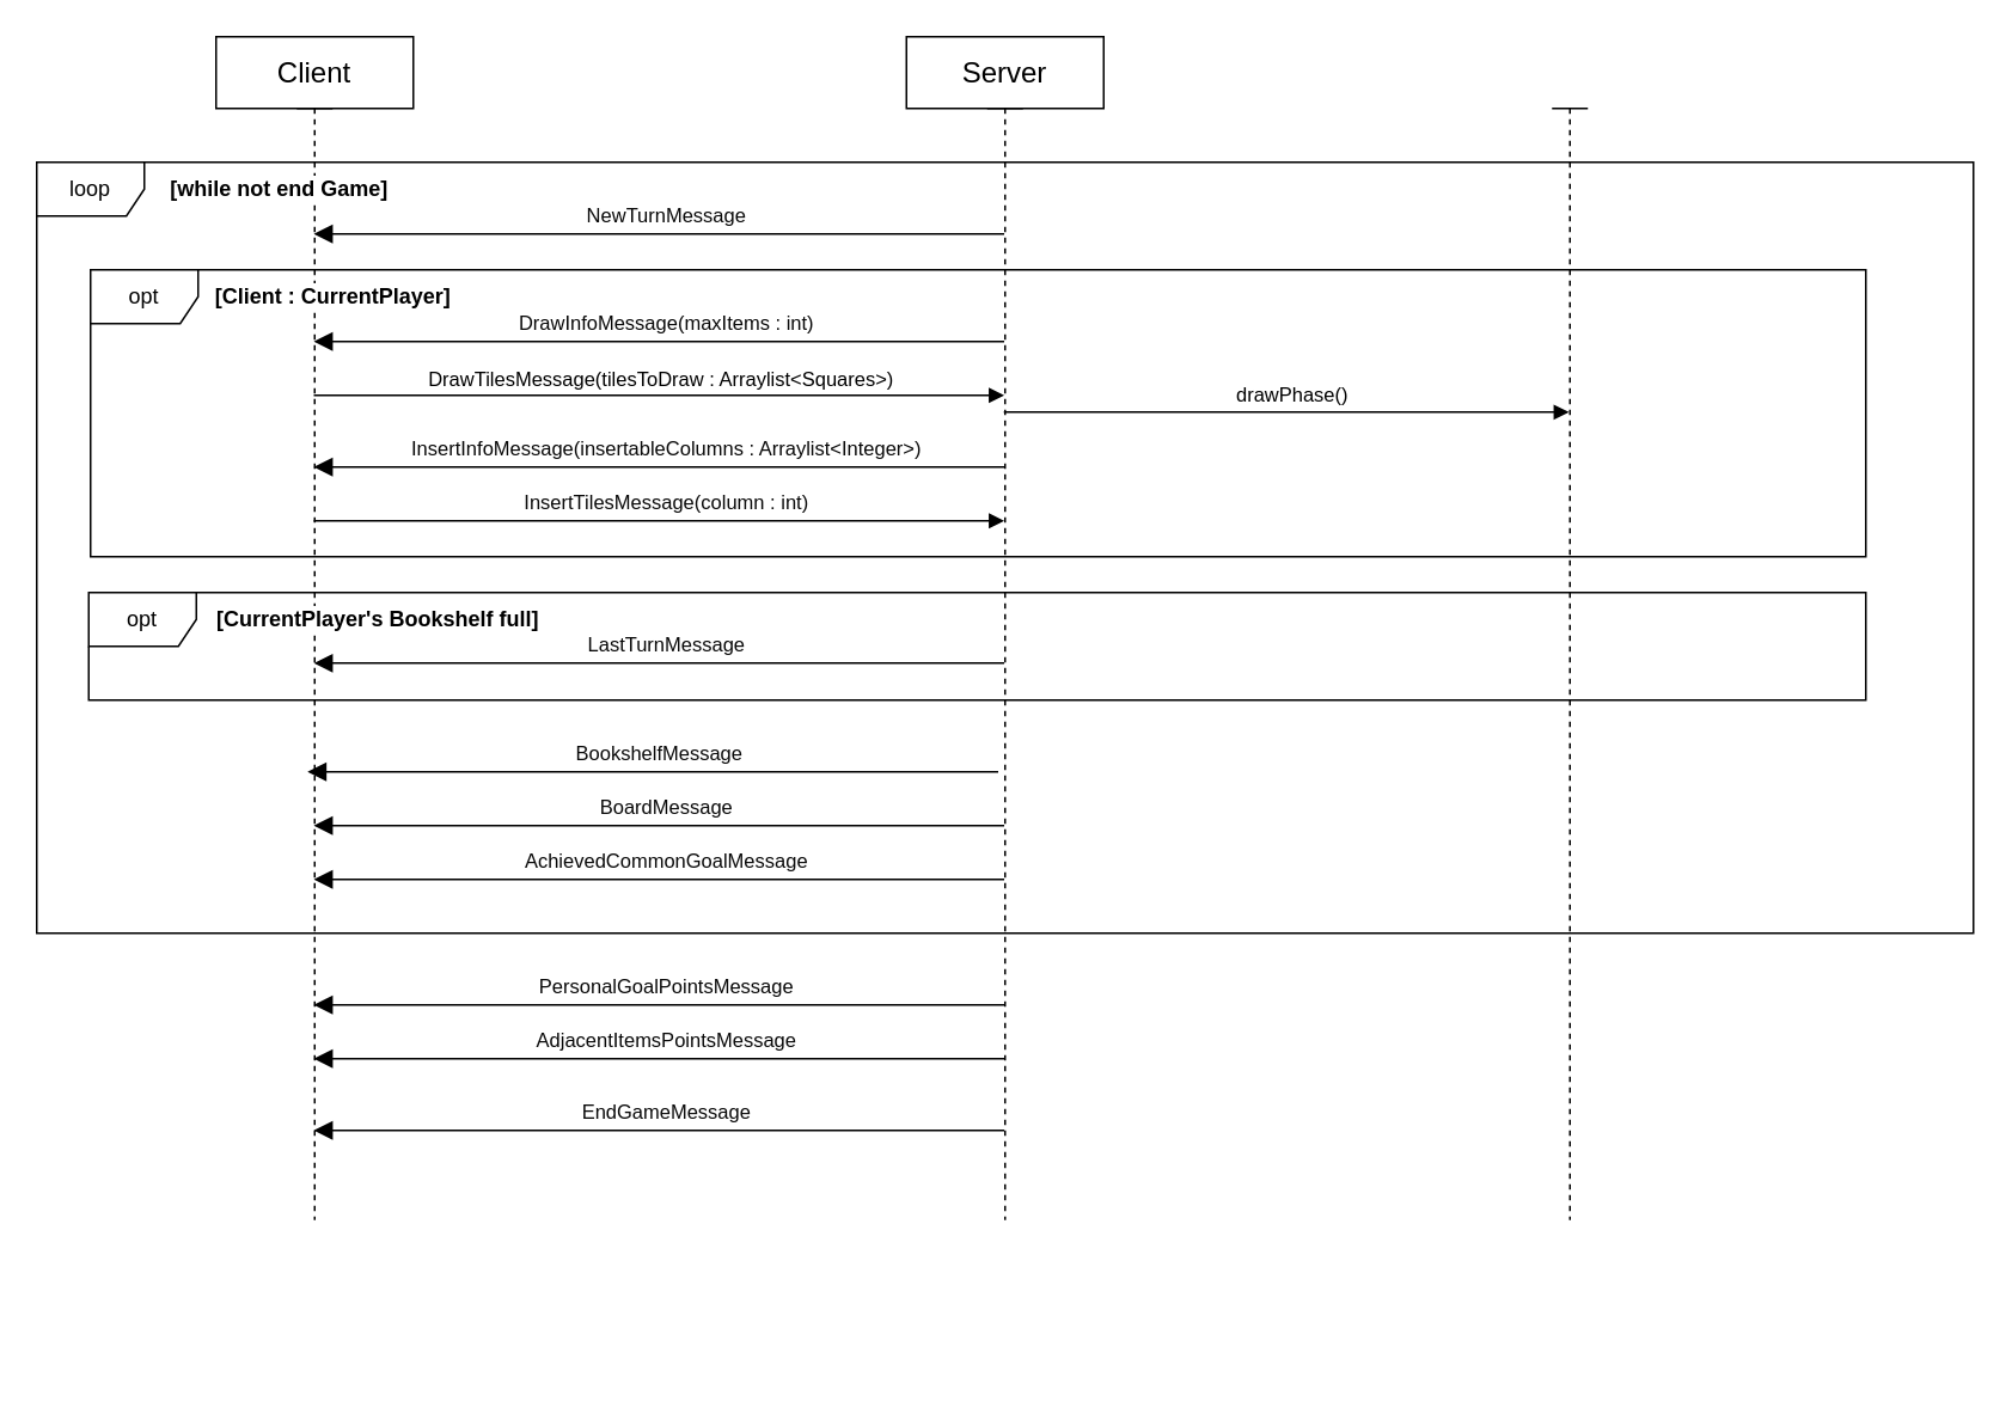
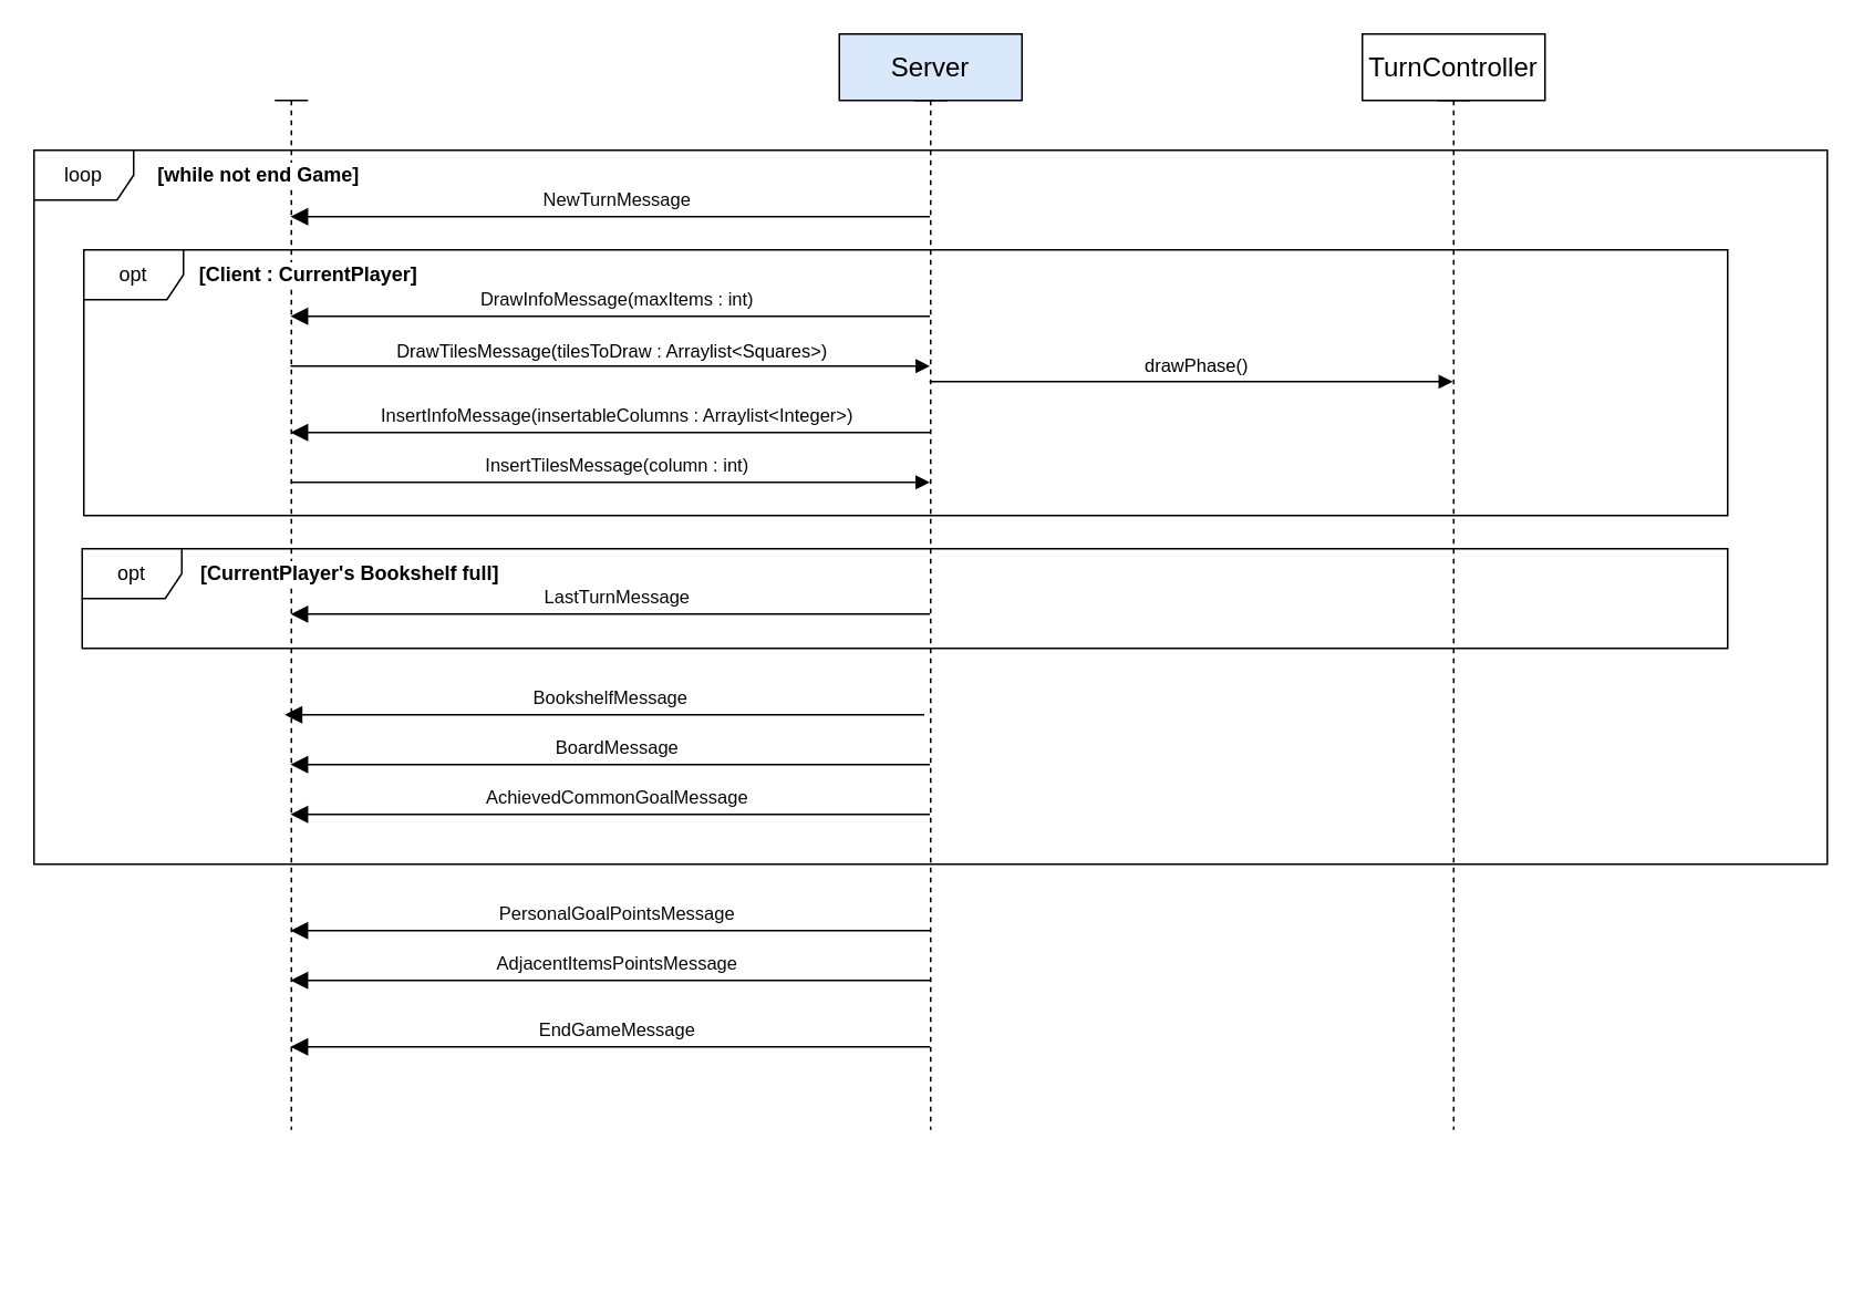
  <mxCell id="0" />
  <mxCell id="1" parent="0" />
  <mxCell id="2" value="loop" style="shape=umlFrame;whiteSpace=wrap;html=1;pointerEvents=0;" parent="1" vertex="1"><mxGeometry x="20" y="90" width="1080" height="430" as="geometry" /></mxCell>
- <mxCell id="3" value="Client" style="html=1;whiteSpace=wrap;fontSize=16;" parent="1" vertex="1"><mxGeometry x="120" y="20" width="110" height="40" as="geometry" /></mxCell>
- <mxCell id="4" value="Server" style="html=1;whiteSpace=wrap;fontSize=16;" parent="1" vertex="1"><mxGeometry x="505" y="20" width="110" height="40" as="geometry" /></mxCell>
+ <mxCell id="4" value="Server" style="html=1;whiteSpace=wrap;fontSize=16;fillColor=#dae8fc;" parent="1" vertex="1"><mxGeometry x="505" y="20" width="110" height="40" as="geometry" /></mxCell>
  <mxCell id="5" value="" style="shape=umlLifeline;perimeter=lifelinePerimeter;whiteSpace=wrap;html=1;container=1;dropTarget=0;collapsible=0;recursiveResize=0;outlineConnect=0;portConstraint=eastwest;newEdgeStyle={&quot;edgeStyle&quot;:&quot;elbowEdgeStyle&quot;,&quot;elbow&quot;:&quot;vertical&quot;,&quot;curved&quot;:0,&quot;rounded&quot;:0};participant=umlActor;size=0;" parent="1" vertex="1"><mxGeometry x="165" y="60" width="20" height="620" as="geometry" /></mxCell>
  <mxCell id="6" value="" style="shape=umlLifeline;perimeter=lifelinePerimeter;whiteSpace=wrap;html=1;container=1;dropTarget=0;collapsible=0;recursiveResize=0;outlineConnect=0;portConstraint=eastwest;newEdgeStyle={&quot;edgeStyle&quot;:&quot;elbowEdgeStyle&quot;,&quot;elbow&quot;:&quot;vertical&quot;,&quot;curved&quot;:0,&quot;rounded&quot;:0};participant=umlActor;size=0;" parent="1" vertex="1"><mxGeometry x="550" y="60" width="20" height="620" as="geometry" /></mxCell>
  <mxCell id="7" value="[while not end Game]" style="text;html=1;align=center;verticalAlign=middle;resizable=0;points=[];autosize=1;strokeColor=none;fillColor=none;fontStyle=1;labelBackgroundColor=default;" parent="1" vertex="1"><mxGeometry x="85" y="90" width="140" height="30" as="geometry" /></mxCell>
  <mxCell id="8" value="&lt;div style=&quot;color: rgb(8, 8, 8);&quot;&gt;&lt;pre style=&quot;&quot;&gt;&lt;font face=&quot;Helvetica&quot;&gt;NewTurnMessage&lt;/font&gt;&lt;/pre&gt;&lt;/div&gt;" style="html=1;verticalAlign=bottom;endArrow=block;endSize=8;edgeStyle=elbowEdgeStyle;elbow=vertical;curved=0;rounded=0;labelBackgroundColor=none;endFill=1;" parent="1" source="6" target="5" edge="1"><mxGeometry x="-0.014" y="10" relative="1" as="geometry"><mxPoint x="650" y="190" as="sourcePoint" /><mxPoint x="225" y="190" as="targetPoint" /><Array as="points"><mxPoint x="490" y="130" /><mxPoint x="340" y="190" /></Array><mxPoint x="1" as="offset" /></mxGeometry></mxCell>
  <mxCell id="9" value="&lt;div style=&quot;color: rgb(8, 8, 8);&quot;&gt;&lt;pre style=&quot;&quot;&gt;&lt;font face=&quot;Helvetica&quot;&gt;DrawInfoMessage(maxItems : int)&lt;/font&gt;&lt;/pre&gt;&lt;/div&gt;" style="html=1;verticalAlign=bottom;endArrow=block;endSize=8;edgeStyle=elbowEdgeStyle;elbow=vertical;curved=0;rounded=0;labelBackgroundColor=none;endFill=1;" parent="1" source="6" target="5" edge="1"><mxGeometry x="-0.014" y="10" relative="1" as="geometry"><mxPoint x="330" y="180" as="sourcePoint" /><mxPoint x="-95" y="180" as="targetPoint" /><Array as="points"><mxPoint x="540" y="190" /><mxPoint x="300" y="170" /><mxPoint x="460" y="160" /><mxPoint x="220" y="180" /><mxPoint x="70" y="240" /></Array><mxPoint x="1" as="offset" /></mxGeometry></mxCell>
  <mxCell id="10" value="DrawTilesMessage(tilesToDraw : Arraylist&amp;lt;Squares&amp;gt;)" style="html=1;verticalAlign=bottom;endArrow=block;edgeStyle=elbowEdgeStyle;elbow=vertical;curved=0;rounded=0;" parent="1" source="5" target="6" edge="1"><mxGeometry x="0.002" width="80" relative="1" as="geometry"><mxPoint x="180" y="190" as="sourcePoint" /><mxPoint x="605" y="190" as="targetPoint" /><Array as="points"><mxPoint x="540" y="220" /><mxPoint x="340" y="240" /><mxPoint x="260" y="200" /><mxPoint x="470" y="190" /><mxPoint x="280" y="240" /><mxPoint x="355" y="190" /></Array><mxPoint as="offset" /></mxGeometry></mxCell>
  <mxCell id="11" value="&lt;div style=&quot;color: rgb(8, 8, 8);&quot;&gt;&lt;pre style=&quot;&quot;&gt;&lt;font face=&quot;Helvetica&quot;&gt;InsertInfoMessage(insertableColumns : Arraylist&amp;lt;Integer&amp;gt;)&lt;/font&gt;&lt;/pre&gt;&lt;/div&gt;" style="html=1;verticalAlign=bottom;endArrow=block;endSize=8;edgeStyle=elbowEdgeStyle;elbow=vertical;curved=0;rounded=0;labelBackgroundColor=none;endFill=1;" parent="1" source="6" target="5" edge="1"><mxGeometry x="-0.017" y="10" relative="1" as="geometry"><mxPoint x="605" y="260" as="sourcePoint" /><mxPoint x="180" y="260" as="targetPoint" /><Array as="points"><mxPoint x="510" y="260" /><mxPoint x="340" y="280" /><mxPoint x="550" y="240" /><mxPoint x="495" y="260" /><mxPoint x="345" y="320" /></Array><mxPoint as="offset" /></mxGeometry></mxCell>
  <mxCell id="12" value="opt" style="shape=umlFrame;whiteSpace=wrap;html=1;pointerEvents=0;" parent="1" vertex="1"><mxGeometry x="50" y="150" width="990" height="160" as="geometry" /></mxCell>
  <mxCell id="13" value="[Client : CurrentPlayer]" style="text;html=1;align=center;verticalAlign=middle;resizable=0;points=[];autosize=1;strokeColor=none;fillColor=none;fontStyle=1;labelBackgroundColor=default;" parent="1" vertex="1"><mxGeometry x="110" y="150" width="150" height="30" as="geometry" /></mxCell>
  <mxCell id="14" value="&lt;div style=&quot;color: rgb(8, 8, 8);&quot;&gt;&lt;pre style=&quot;&quot;&gt;&lt;font face=&quot;Helvetica&quot;&gt;InsertTilesMessage(column : int)&lt;/font&gt;&lt;/pre&gt;&lt;/div&gt;" style="html=1;verticalAlign=bottom;endArrow=none;endSize=8;edgeStyle=elbowEdgeStyle;elbow=vertical;curved=0;rounded=0;labelBackgroundColor=none;endFill=0;startArrow=block;startFill=1;" parent="1" source="6" target="5" edge="1"><mxGeometry x="-0.017" y="10" relative="1" as="geometry"><mxPoint x="410" y="290" as="sourcePoint" /><mxPoint x="-15" y="290" as="targetPoint" /><Array as="points"><mxPoint x="320" y="290" /><mxPoint x="150" y="310" /><mxPoint x="360" y="270" /><mxPoint x="305" y="290" /><mxPoint x="155" y="350" /></Array><mxPoint as="offset" /></mxGeometry></mxCell>
  <mxCell id="15" value="opt" style="shape=umlFrame;whiteSpace=wrap;html=1;pointerEvents=0;" parent="1" vertex="1"><mxGeometry x="49" y="330" width="991" height="60" as="geometry" /></mxCell>
  <mxCell id="16" value="[CurrentPlayer's Bookshelf full]" style="text;html=1;align=center;verticalAlign=middle;resizable=0;points=[];autosize=1;strokeColor=none;fillColor=none;fontStyle=1;labelBackgroundColor=default;" parent="1" vertex="1"><mxGeometry x="110" y="330" width="200" height="30" as="geometry" /></mxCell>
  <mxCell id="17" value="&lt;div style=&quot;color: rgb(8, 8, 8);&quot;&gt;&lt;pre style=&quot;&quot;&gt;&lt;font face=&quot;Helvetica&quot;&gt;LastTurnMessage&lt;/font&gt;&lt;/pre&gt;&lt;/div&gt;" style="html=1;verticalAlign=bottom;endArrow=block;endSize=8;edgeStyle=elbowEdgeStyle;elbow=vertical;curved=0;rounded=0;labelBackgroundColor=none;endFill=1;" parent="1" source="6" target="5" edge="1"><mxGeometry x="-0.017" y="10" relative="1" as="geometry"><mxPoint x="556.18" y="369.41" as="sourcePoint" /><mxPoint x="171.004" y="369.41" as="targetPoint" /><Array as="points"><mxPoint x="516.68" y="369.41" /><mxPoint x="496.68" y="319.41" /><mxPoint x="546.68" y="329.41" /><mxPoint x="556.68" y="319.41" /><mxPoint x="441.68" y="349.41" /><mxPoint x="271.68" y="369.41" /><mxPoint x="481.68" y="329.41" /><mxPoint x="426.68" y="349.41" /><mxPoint x="276.68" y="409.41" /></Array><mxPoint as="offset" /></mxGeometry></mxCell>
  <mxCell id="18" value="&lt;div style=&quot;color: rgb(8, 8, 8);&quot;&gt;&lt;pre style=&quot;&quot;&gt;&lt;font face=&quot;Helvetica&quot;&gt;BookshelfMessage&lt;/font&gt;&lt;/pre&gt;&lt;/div&gt;" style="html=1;verticalAlign=bottom;endArrow=block;endSize=8;edgeStyle=elbowEdgeStyle;elbow=vertical;curved=0;rounded=0;labelBackgroundColor=none;endFill=1;" parent="1" edge="1"><mxGeometry x="-0.017" y="10" relative="1" as="geometry"><mxPoint x="556.18" y="430" as="sourcePoint" /><mxPoint x="171.004" y="430" as="targetPoint" /><Array as="points"><mxPoint x="496.68" y="430" /><mxPoint x="436.68" y="440" /><mxPoint x="546.68" y="490" /><mxPoint x="466.68" y="500" /><mxPoint x="431.68" y="530" /><mxPoint x="481.68" y="540" /><mxPoint x="491.68" y="530" /><mxPoint x="376.68" y="560" /><mxPoint x="206.68" y="580" /><mxPoint x="416.68" y="540" /><mxPoint x="361.68" y="560" /><mxPoint x="211.68" y="620" /></Array><mxPoint as="offset" /></mxGeometry></mxCell>
  <mxCell id="19" value="&lt;div style=&quot;color: rgb(8, 8, 8);&quot;&gt;&lt;pre style=&quot;&quot;&gt;&lt;font face=&quot;Helvetica&quot;&gt;BoardMessage&lt;/font&gt;&lt;/pre&gt;&lt;/div&gt;" style="html=1;verticalAlign=bottom;endArrow=block;endSize=8;edgeStyle=elbowEdgeStyle;elbow=vertical;curved=0;rounded=0;labelBackgroundColor=none;endFill=1;" parent="1" source="6" target="5" edge="1"><mxGeometry x="-0.017" y="10" relative="1" as="geometry"><mxPoint x="605" y="470" as="sourcePoint" /><mxPoint x="180" y="470" as="targetPoint" /><Array as="points"><mxPoint x="540" y="460" /><mxPoint x="475" y="470" /><mxPoint x="440" y="500" /><mxPoint x="490" y="510" /><mxPoint x="500" y="500" /><mxPoint x="385" y="530" /><mxPoint x="215" y="550" /><mxPoint x="425" y="510" /><mxPoint x="370" y="530" /><mxPoint x="220" y="590" /></Array><mxPoint as="offset" /></mxGeometry></mxCell>
  <mxCell id="20" value="&lt;div style=&quot;color: rgb(8, 8, 8);&quot;&gt;&lt;pre style=&quot;&quot;&gt;&lt;font face=&quot;Helvetica&quot;&gt;AchievedCommonGoalMessage&lt;/font&gt;&lt;/pre&gt;&lt;/div&gt;" style="html=1;verticalAlign=bottom;endArrow=block;endSize=8;edgeStyle=elbowEdgeStyle;elbow=vertical;curved=0;rounded=0;labelBackgroundColor=none;endFill=1;" parent="1" source="6" target="5" edge="1"><mxGeometry x="-0.017" y="10" relative="1" as="geometry"><mxPoint x="555" y="520" as="sourcePoint" /><mxPoint x="130" y="520" as="targetPoint" /><Array as="points"><mxPoint x="450" y="490" /><mxPoint x="495" y="520" /><mxPoint x="430" y="530" /><mxPoint x="395" y="560" /><mxPoint x="445" y="570" /><mxPoint x="455" y="560" /><mxPoint x="340" y="590" /><mxPoint x="170" y="610" /><mxPoint x="380" y="570" /><mxPoint x="325" y="590" /><mxPoint x="175" y="650" /></Array><mxPoint as="offset" /></mxGeometry></mxCell>
  <mxCell id="21" value="&lt;div style=&quot;color: rgb(8, 8, 8);&quot;&gt;&lt;pre style=&quot;&quot;&gt;&lt;font face=&quot;Helvetica&quot;&gt;PersonalGoalPointsMessage&lt;/font&gt;&lt;/pre&gt;&lt;/div&gt;" style="html=1;verticalAlign=bottom;endArrow=block;endSize=8;edgeStyle=elbowEdgeStyle;elbow=vertical;curved=0;rounded=0;labelBackgroundColor=none;endFill=1;" parent="1" source="6" target="5" edge="1"><mxGeometry x="-0.017" y="10" relative="1" as="geometry"><mxPoint x="590" y="600" as="sourcePoint" /><mxPoint x="165" y="600" as="targetPoint" /><Array as="points"><mxPoint x="540" y="560" /><mxPoint x="501" y="600" /><mxPoint x="331" y="620" /><mxPoint x="541" y="580" /><mxPoint x="486" y="600" /><mxPoint x="336" y="660" /></Array><mxPoint as="offset" /></mxGeometry></mxCell>
  <mxCell id="22" value="&lt;div style=&quot;color: rgb(8, 8, 8);&quot;&gt;&lt;pre style=&quot;&quot;&gt;&lt;font face=&quot;Helvetica&quot;&gt;AdjacentItemsPointsMessage&lt;/font&gt;&lt;/pre&gt;&lt;/div&gt;" style="html=1;verticalAlign=bottom;endArrow=block;endSize=8;edgeStyle=elbowEdgeStyle;elbow=vertical;curved=0;rounded=0;labelBackgroundColor=none;endFill=1;" parent="1" source="6" target="5" edge="1"><mxGeometry x="-0.017" y="10" relative="1" as="geometry"><mxPoint x="535" y="670" as="sourcePoint" /><mxPoint x="110" y="670" as="targetPoint" /><Array as="points"><mxPoint x="270" y="590" /><mxPoint x="476" y="670" /><mxPoint x="437" y="710" /><mxPoint x="267" y="730" /><mxPoint x="477" y="690" /><mxPoint x="422" y="710" /><mxPoint x="272" y="770" /></Array><mxPoint as="offset" /></mxGeometry></mxCell>
  <mxCell id="23" value="&lt;div style=&quot;color: rgb(8, 8, 8);&quot;&gt;&lt;pre style=&quot;&quot;&gt;&lt;font face=&quot;Helvetica&quot;&gt;EndGameMessage&lt;/font&gt;&lt;/pre&gt;&lt;/div&gt;" style="html=1;verticalAlign=bottom;endArrow=block;endSize=8;edgeStyle=elbowEdgeStyle;elbow=vertical;curved=0;rounded=0;labelBackgroundColor=none;endFill=1;" parent="1" source="6" target="5" edge="1"><mxGeometry x="-0.017" y="10" relative="1" as="geometry"><mxPoint x="605" y="640" as="sourcePoint" /><mxPoint x="180" y="640" as="targetPoint" /><Array as="points"><mxPoint x="450" y="630" /><mxPoint x="546" y="640" /><mxPoint x="507" y="680" /><mxPoint x="337" y="700" /><mxPoint x="547" y="660" /><mxPoint x="492" y="680" /><mxPoint x="342" y="740" /></Array><mxPoint as="offset" /></mxGeometry></mxCell>
+ <mxCell id="24" value="TurnController" style="html=1;whiteSpace=wrap;fontSize=16;" vertex="1" parent="1"><mxGeometry x="820" y="20" width="110" height="40" as="geometry" /></mxCell>
  <mxCell id="25" value="" style="shape=umlLifeline;perimeter=lifelinePerimeter;whiteSpace=wrap;html=1;container=1;dropTarget=0;collapsible=0;recursiveResize=0;outlineConnect=0;portConstraint=eastwest;newEdgeStyle={&quot;edgeStyle&quot;:&quot;elbowEdgeStyle&quot;,&quot;elbow&quot;:&quot;vertical&quot;,&quot;curved&quot;:0,&quot;rounded&quot;:0};participant=umlActor;size=0;" vertex="1" parent="1"><mxGeometry x="865" y="60" width="20" height="620" as="geometry" /></mxCell>
  <mxCell id="26" value="drawPhase()" style="html=1;verticalAlign=bottom;endArrow=block;edgeStyle=elbowEdgeStyle;elbow=vertical;curved=0;rounded=0;" edge="1" parent="1"><mxGeometry x="0.023" width="80" relative="1" as="geometry"><mxPoint x="559.324" y="229.41" as="sourcePoint" /><mxPoint x="874.5" y="229.41" as="targetPoint" /><Array as="points"><mxPoint x="782" y="229.41" /><mxPoint x="618.5" y="259.41" /><mxPoint x="388.5" y="269.41" /><mxPoint x="408.5" y="349.41" /><mxPoint x="618.5" y="369.41" /><mxPoint x="538.5" y="379.41" /><mxPoint x="609.5" y="389.41" /><mxPoint x="575.5" y="409.41" /></Array><mxPoint as="offset" /></mxGeometry></mxCell>
